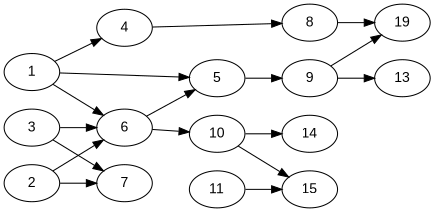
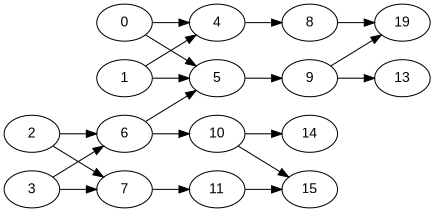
  digraph {
    fontname="Liberation Sans"
    rankdir=LR
    node [fontname="Liberation Sans" kernel=apply]
    edge [fontname="Liberation Sans" x=2]
    4
+   0 [kernel=copy]
    5
    8 [kernel=copy]
    9 [kernel=copy]
    n6 [label=19]
    13
    1 [kernel=copy]
    6
    10 [kernel=copy]
    14
    15
    2 [kernel=copy]
    7
    11 [kernel=copy]
    3 [kernel=copy]
    4 -> 8 [x=1]
+   0 -> 4 [x=1]
+   0 -> 5 [x=1]
    5 -> 9
    8 -> n6 [x=1]
    9 -> n6
    9 -> 13
    1 -> 4
    1 -> 5
-   1 -> 6
    6 -> 5 [x=3]
    6 -> 10 [x=3]
    10 -> 14 [x=3]
    10 -> 15 [x=3]
    2 -> 6 [x=3]
    2 -> 7 [x=3]
+   7 -> 11 [x=4]
    11 -> 15 [x=4]
    3 -> 6 [x=4]
    3 -> 7 [x=4]
  }
